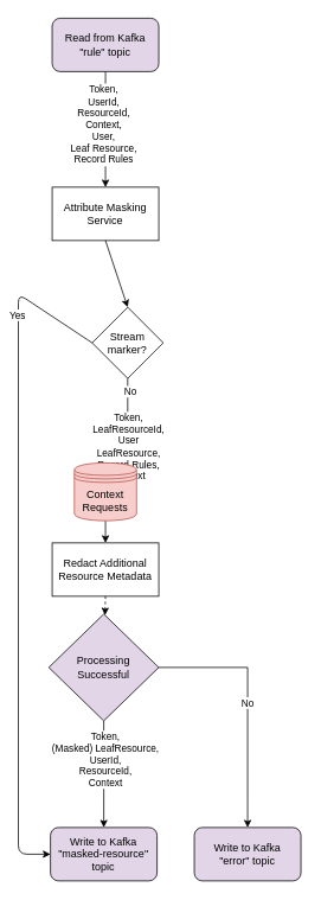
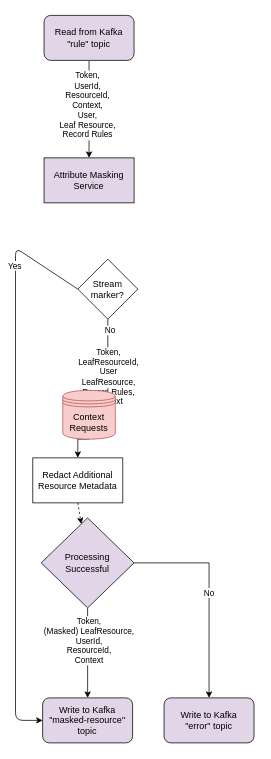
  <mxCell id="0" />
  <mxCell id="1" parent="0" />
- <mxCell id="2" value="Attribute Masking Service" style="rounded=0;whiteSpace=wrap;html=1;" parent="1" vertex="1"><mxGeometry x="58.08" y="210" width="120" height="60" as="geometry" /></mxCell>
+ <mxCell id="2" value="Attribute Masking Service" style="rounded=0;whiteSpace=wrap;html=1;fillColor=#e1d5e7;" parent="1" vertex="1"><mxGeometry x="58.08" y="210" width="120" height="60" as="geometry" /></mxCell>
  <mxCell id="3" style="edgeStyle=orthogonalEdgeStyle;rounded=0;orthogonalLoop=1;jettySize=auto;html=1;exitX=0.5;exitY=1;exitDx=0;exitDy=0;entryX=0.5;entryY=0;entryDx=0;entryDy=0;" parent="1" source="5" target="2" edge="1"><mxGeometry relative="1" as="geometry" /></mxCell>
  <mxCell id="4" value="&lt;span style=&quot;font-family: &amp;#34;helvetica&amp;#34;&quot;&gt;Token,&lt;/span&gt;&lt;br style=&quot;font-family: &amp;#34;helvetica&amp;#34;&quot;&gt;&lt;span style=&quot;font-family: &amp;#34;helvetica&amp;#34;&quot;&gt;UserId,&lt;/span&gt;&lt;br style=&quot;font-family: &amp;#34;helvetica&amp;#34;&quot;&gt;&lt;span style=&quot;font-family: &amp;#34;helvetica&amp;#34;&quot;&gt;ResourceId,&lt;/span&gt;&lt;br style=&quot;font-family: &amp;#34;helvetica&amp;#34;&quot;&gt;&lt;span style=&quot;font-family: &amp;#34;helvetica&amp;#34;&quot;&gt;Context,&lt;/span&gt;&lt;br style=&quot;font-family: &amp;#34;helvetica&amp;#34;&quot;&gt;&lt;span style=&quot;font-family: &amp;#34;helvetica&amp;#34;&quot;&gt;User,&lt;/span&gt;&lt;br style=&quot;font-family: &amp;#34;helvetica&amp;#34;&quot;&gt;&lt;span style=&quot;font-family: &amp;#34;helvetica&amp;#34;&quot;&gt;Leaf Resource,&lt;br&gt;Record Rules&lt;br&gt;&lt;/span&gt;" style="edgeLabel;html=1;align=center;verticalAlign=middle;resizable=0;points=[];" parent="3" vertex="1" connectable="0"><mxGeometry x="-0.233" y="-3" relative="1" as="geometry"><mxPoint y="9" as="offset" /></mxGeometry></mxCell>
  <mxCell id="5" value="&lt;div&gt;Read from Kafka&lt;/div&gt;&lt;div&gt;&quot;rule&quot; topic&lt;br&gt;&lt;/div&gt;" style="rounded=1;whiteSpace=wrap;html=1;fillColor=#E1D5E7;" parent="1" vertex="1"><mxGeometry x="58.08" y="20" width="120" height="60" as="geometry" /></mxCell>
  <mxCell id="6" style="edgeStyle=orthogonalEdgeStyle;rounded=0;orthogonalLoop=1;jettySize=auto;html=1;exitX=0.5;exitY=1;exitDx=0;exitDy=0;entryX=0.5;entryY=0;entryDx=0;entryDy=0;" parent="1" source="18" target="12" edge="1"><mxGeometry relative="1" as="geometry"><mxPoint x="118.085" y="355" as="sourcePoint" /></mxGeometry></mxCell>
  <mxCell id="7" value="Token,&lt;br&gt;LeafResourceId,&lt;br&gt;User&lt;br&gt;LeafResource,&lt;br&gt;Record Rules,&lt;br&gt;Context" style="edgeLabel;html=1;align=center;verticalAlign=middle;resizable=0;points=[];" vertex="1" connectable="0" parent="6"><mxGeometry x="-0.382" y="-1" relative="1" as="geometry"><mxPoint x="1" y="39" as="offset" /></mxGeometry></mxCell>
  <mxCell id="8" value="No" style="edgeLabel;html=1;align=center;verticalAlign=middle;resizable=0;points=[];" vertex="1" connectable="0" parent="6"><mxGeometry x="-0.747" y="2" relative="1" as="geometry"><mxPoint as="offset" /></mxGeometry></mxCell>
  <mxCell id="9" value="&lt;div&gt;Write to Kafka&lt;/div&gt;&lt;div&gt;&quot;masked-resource&quot; topic&lt;br&gt;&lt;/div&gt;" style="rounded=1;whiteSpace=wrap;html=1;fillColor=#E1D5E7;" parent="1" vertex="1"><mxGeometry x="56.16" y="930" width="120" height="60" as="geometry" /></mxCell>
- <mxCell id="10" value="Redact Additional Resource Metadata" style="rounded=0;whiteSpace=wrap;html=1;" parent="1" vertex="1"><mxGeometry x="58.08" y="610" width="120" height="60" as="geometry" /></mxCell>
+ <mxCell id="10" value="Redact Additional Resource Metadata" style="rounded=0;whiteSpace=wrap;html=1;" parent="1" vertex="1"><mxGeometry x="43.08" y="610" width="120" height="60" as="geometry" /></mxCell>
  <mxCell id="11" style="edgeStyle=orthogonalEdgeStyle;rounded=0;orthogonalLoop=1;jettySize=auto;html=1;exitX=0.5;exitY=1;exitDx=0;exitDy=0;entryX=0.5;entryY=0;entryDx=0;entryDy=0;" parent="1" source="12" target="10" edge="1"><mxGeometry relative="1" as="geometry" /></mxCell>
  <mxCell id="12" value="Context Requests" style="shape=datastore;whiteSpace=wrap;html=1;fillColor=#f8cecc;strokeColor=#b85450;" parent="1" vertex="1"><mxGeometry x="83.08" y="520" width="70" height="65" as="geometry" /></mxCell>
  <mxCell id="13" value="No" style="edgeStyle=orthogonalEdgeStyle;rounded=0;orthogonalLoop=1;jettySize=auto;html=1;exitX=1;exitY=0.5;exitDx=0;exitDy=0;entryX=0.5;entryY=0;entryDx=0;entryDy=0;" parent="1" source="15" target="16" edge="1"><mxGeometry relative="1" as="geometry" /></mxCell>
  <mxCell id="14" value="&lt;span style=&quot;color: rgb(0 , 0 , 0) ; font-family: &amp;#34;helvetica&amp;#34; ; font-size: 11px ; font-style: normal ; font-weight: 400 ; letter-spacing: normal ; text-align: center ; text-indent: 0px ; text-transform: none ; word-spacing: 0px ; background-color: rgb(255 , 255 , 255) ; display: inline ; float: none&quot;&gt;Token,&lt;/span&gt;&lt;br style=&quot;color: rgb(0 , 0 , 0) ; font-family: &amp;#34;helvetica&amp;#34; ; font-size: 11px ; font-style: normal ; font-weight: 400 ; letter-spacing: normal ; text-align: center ; text-indent: 0px ; text-transform: none ; word-spacing: 0px&quot;&gt;&lt;span style=&quot;color: rgb(0 , 0 , 0) ; font-family: &amp;#34;helvetica&amp;#34; ; font-size: 11px ; font-style: normal ; font-weight: 400 ; letter-spacing: normal ; text-align: center ; text-indent: 0px ; text-transform: none ; word-spacing: 0px ; background-color: rgb(255 , 255 , 255) ; display: inline ; float: none&quot;&gt;(Masked) LeafResource,&lt;/span&gt;&lt;br style=&quot;color: rgb(0 , 0 , 0) ; font-family: &amp;#34;helvetica&amp;#34; ; font-size: 11px ; font-style: normal ; font-weight: 400 ; letter-spacing: normal ; text-align: center ; text-indent: 0px ; text-transform: none ; word-spacing: 0px&quot;&gt;&lt;span style=&quot;color: rgb(0 , 0 , 0) ; font-family: &amp;#34;helvetica&amp;#34; ; font-size: 11px ; font-style: normal ; font-weight: 400 ; letter-spacing: normal ; text-align: center ; text-indent: 0px ; text-transform: none ; word-spacing: 0px ; background-color: rgb(255 , 255 , 255) ; display: inline ; float: none&quot;&gt;UserId,&lt;/span&gt;&lt;br style=&quot;color: rgb(0 , 0 , 0) ; font-family: &amp;#34;helvetica&amp;#34; ; font-size: 11px ; font-style: normal ; font-weight: 400 ; letter-spacing: normal ; text-align: center ; text-indent: 0px ; text-transform: none ; word-spacing: 0px&quot;&gt;&lt;span style=&quot;color: rgb(0 , 0 , 0) ; font-family: &amp;#34;helvetica&amp;#34; ; font-size: 11px ; font-style: normal ; font-weight: 400 ; letter-spacing: normal ; text-align: center ; text-indent: 0px ; text-transform: none ; word-spacing: 0px ; background-color: rgb(255 , 255 , 255) ; display: inline ; float: none&quot;&gt;ResourceId,&lt;/span&gt;&lt;br style=&quot;color: rgb(0 , 0 , 0) ; font-family: &amp;#34;helvetica&amp;#34; ; font-size: 11px ; font-style: normal ; font-weight: 400 ; letter-spacing: normal ; text-align: center ; text-indent: 0px ; text-transform: none ; word-spacing: 0px&quot;&gt;&lt;span style=&quot;color: rgb(0 , 0 , 0) ; font-family: &amp;#34;helvetica&amp;#34; ; font-size: 11px ; font-style: normal ; font-weight: 400 ; letter-spacing: normal ; text-align: center ; text-indent: 0px ; text-transform: none ; word-spacing: 0px ; background-color: rgb(255 , 255 , 255) ; display: inline ; float: none&quot;&gt;Context&lt;/span&gt;" style="edgeStyle=orthogonalEdgeStyle;rounded=0;orthogonalLoop=1;jettySize=auto;html=1;exitX=0.5;exitY=1;exitDx=0;exitDy=0;entryX=0.5;entryY=0;entryDx=0;entryDy=0;" parent="1" source="15" target="9" edge="1"><mxGeometry x="-0.259" y="2" relative="1" as="geometry"><mxPoint as="offset" /></mxGeometry></mxCell>
  <mxCell id="15" value="Processing &lt;br&gt;Successful" style="rhombus;whiteSpace=wrap;html=1;fillColor=#e1d5e7;" parent="1" vertex="1"><mxGeometry x="54.25" y="690" width="123.83" height="120" as="geometry" /></mxCell>
  <mxCell id="16" value="&lt;div&gt;Write to Kafka&lt;/div&gt;&lt;div&gt;&quot;error&quot; topic&lt;br&gt;&lt;/div&gt;" style="rounded=1;whiteSpace=wrap;html=1;fillColor=#E1D5E7;" parent="1" vertex="1"><mxGeometry x="218.08" y="930" width="120" height="60" as="geometry" /></mxCell>
  <mxCell id="17" value="" style="endArrow=classic;html=1;exitX=0.5;exitY=1;exitDx=0;exitDy=0;dashed=1;" parent="1" source="10" target="15" edge="1"><mxGeometry width="50" height="50" relative="1" as="geometry"><mxPoint x="230" y="850" as="sourcePoint" /><mxPoint x="280" y="800" as="targetPoint" /></mxGeometry></mxCell>
  <mxCell id="18" value="Stream marker?" style="rhombus;whiteSpace=wrap;html=1;" vertex="1" parent="1"><mxGeometry x="103.08" y="345" width="80" height="80" as="geometry" /></mxCell>
- <mxCell id="19" value="" style="endArrow=classic;html=1;exitX=0.5;exitY=1;exitDx=0;exitDy=0;entryX=0.5;entryY=0;entryDx=0;entryDy=0;" edge="1" parent="1" source="2" target="18"><mxGeometry width="50" height="50" relative="1" as="geometry"><mxPoint x="228.08" y="310" as="sourcePoint" /><mxPoint x="48.08" y="280" as="targetPoint" /></mxGeometry></mxCell>
  <mxCell id="20" value="" style="endArrow=classic;html=1;exitX=0;exitY=0.5;exitDx=0;exitDy=0;entryX=0;entryY=0.5;entryDx=0;entryDy=0;" edge="1" parent="1" source="18" target="9"><mxGeometry width="50" height="50" relative="1" as="geometry"><mxPoint x="230" y="280" as="sourcePoint" /><mxPoint x="10" y="570" as="targetPoint" /><Array as="points"><mxPoint x="20" y="330" /><mxPoint x="20" y="960" /></Array></mxGeometry></mxCell>
  <mxCell id="21" value="Yes" style="edgeLabel;html=1;align=center;verticalAlign=middle;resizable=0;points=[];" vertex="1" connectable="0" parent="20"><mxGeometry x="-0.693" y="-2" relative="1" as="geometry"><mxPoint y="5" as="offset" /></mxGeometry></mxCell>
